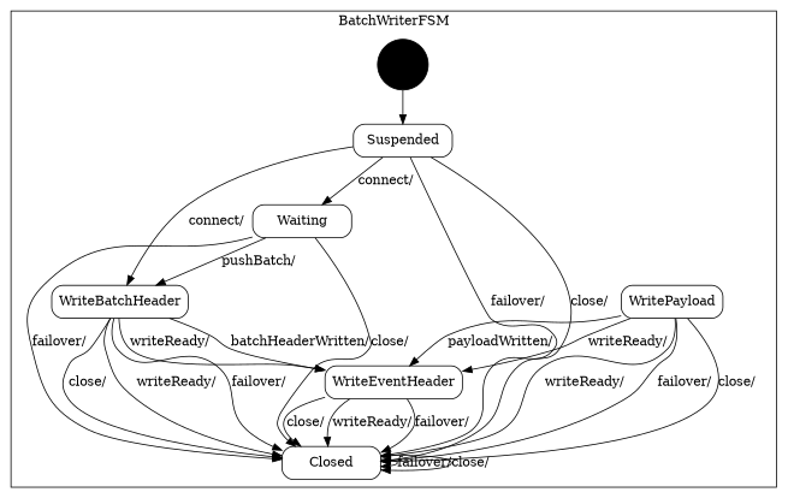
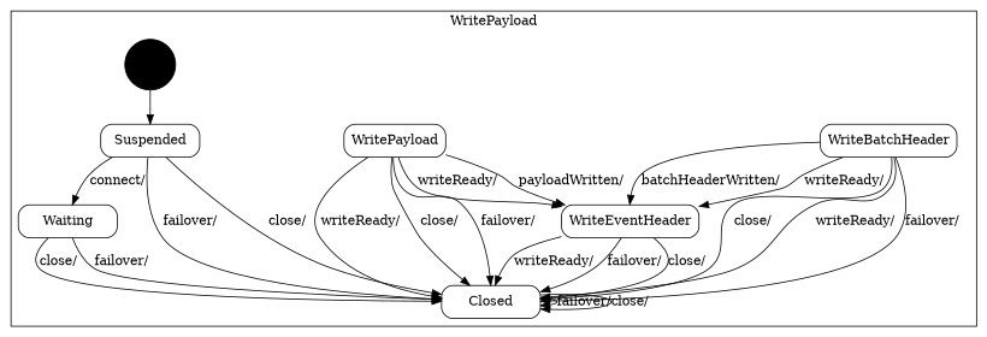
  digraph {
    node [shape=Mrecord]
    n1 [label="{Suspended}" width=1.5]
    n2 [label="{Waiting}" width=1.5]
    n3 [label="{WriteBatchHeader}" width=1.5]
    n4 [label="{Closed}" width=1.5]
    n5 [label="{WriteEventHeader}" width=1.5]
    n6 [label="{WritePayload}" width=1.5]
    "%5" [fillcolor=black shape=circle style=filled width=0.25]
    subgraph cluster_1 {
-     label=BatchWriterFSM
+     label=WritePayload
      n1
      n2
      n3
      n4
      n5
      n6
      "%5"
    }
    n1 -> n2 [label="connect/\l"]
-   n1 -> n3 [label="connect/\l"]
    n1 -> n4 [label="failover/\l"]
    n1 -> n4 [label="close/\l"]
-   n2 -> n3 [label="pushBatch/\l"]
    n2 -> n4 [label="failover/\l"]
    n2 -> n4 [label="close/\l"]
    n3 -> n4 [label="writeReady/\l"]
    n3 -> n4 [label="failover/\l"]
    n3 -> n4 [label="close/\l"]
    n3 -> n5 [label="writeReady/\l"]
    n3 -> n5 [label="batchHeaderWritten/\l"]
    n4 -> n4 [label="failover/\l"]
    n4 -> n4 [label="close/\l"]
    n5 -> n4 [label="writeReady/\l"]
    n5 -> n4 [label="failover/\l"]
    n5 -> n4 [label="close/\l"]
    n6 -> n4 [label="writeReady/\l"]
    n6 -> n4 [label="failover/\l"]
    n6 -> n4 [label="close/\l"]
    n6 -> n5 [label="writeReady/\l"]
    n6 -> n5 [label="payloadWritten/\l"]
    "%5" -> n1
  }
